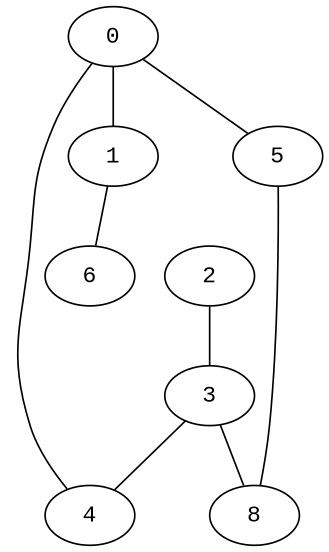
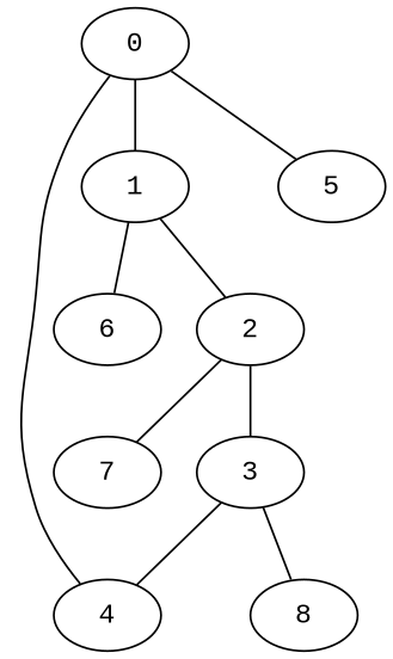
  graph {
    fontname="Liberation Mono"
    node [fontname="Liberation Mono"]
    edge [fontname="Liberation Mono"]
    0
    1
    4
    5
    2
    6
    8
+   7
    3
    0 -- 1
    0 -- 4
    0 -- 5
+   1 -- 2
    1 -- 6
-   5 -- 8
+   2 -- 7
    2 -- 3
    3 -- 4
    3 -- 8
  }
